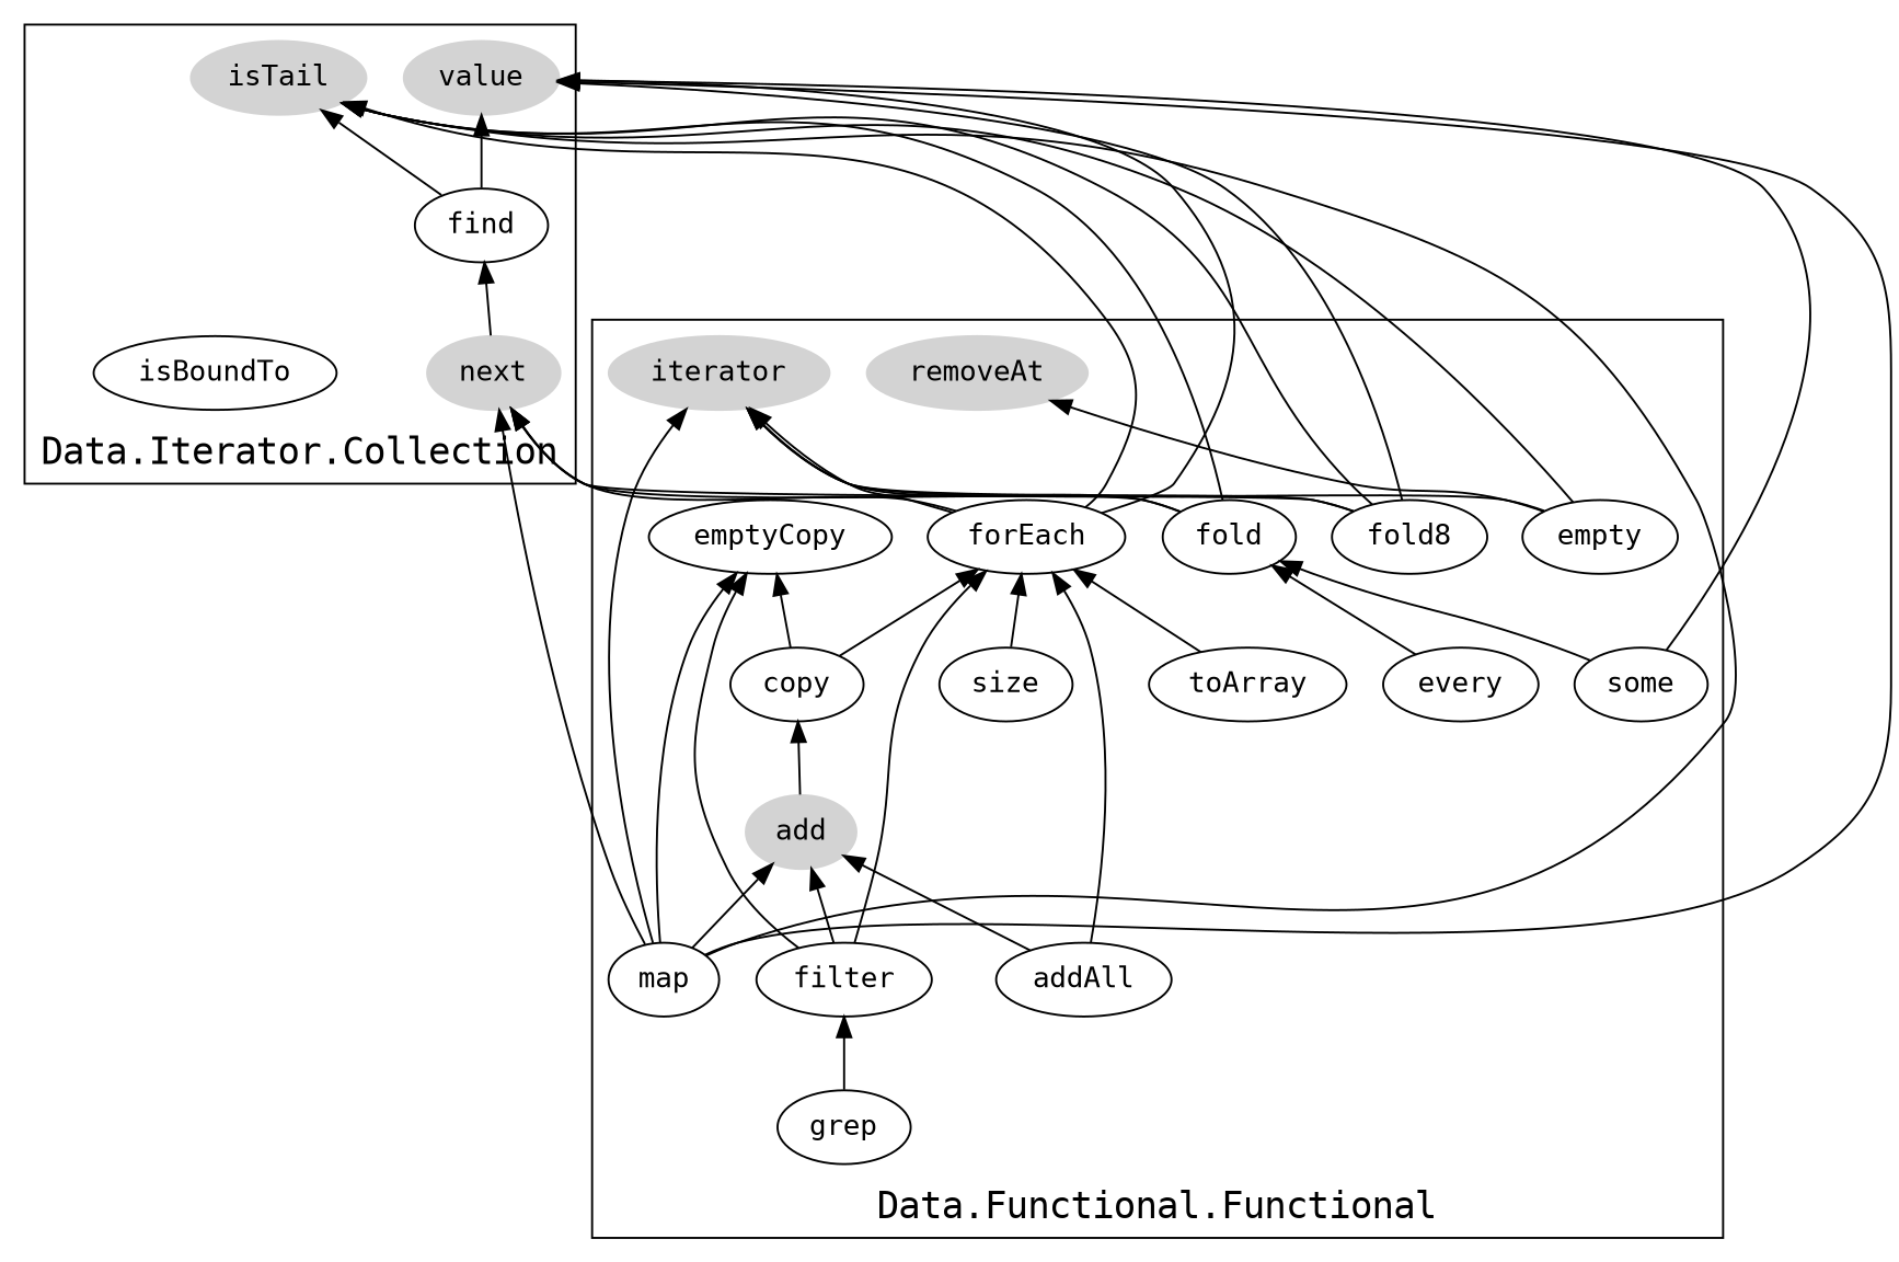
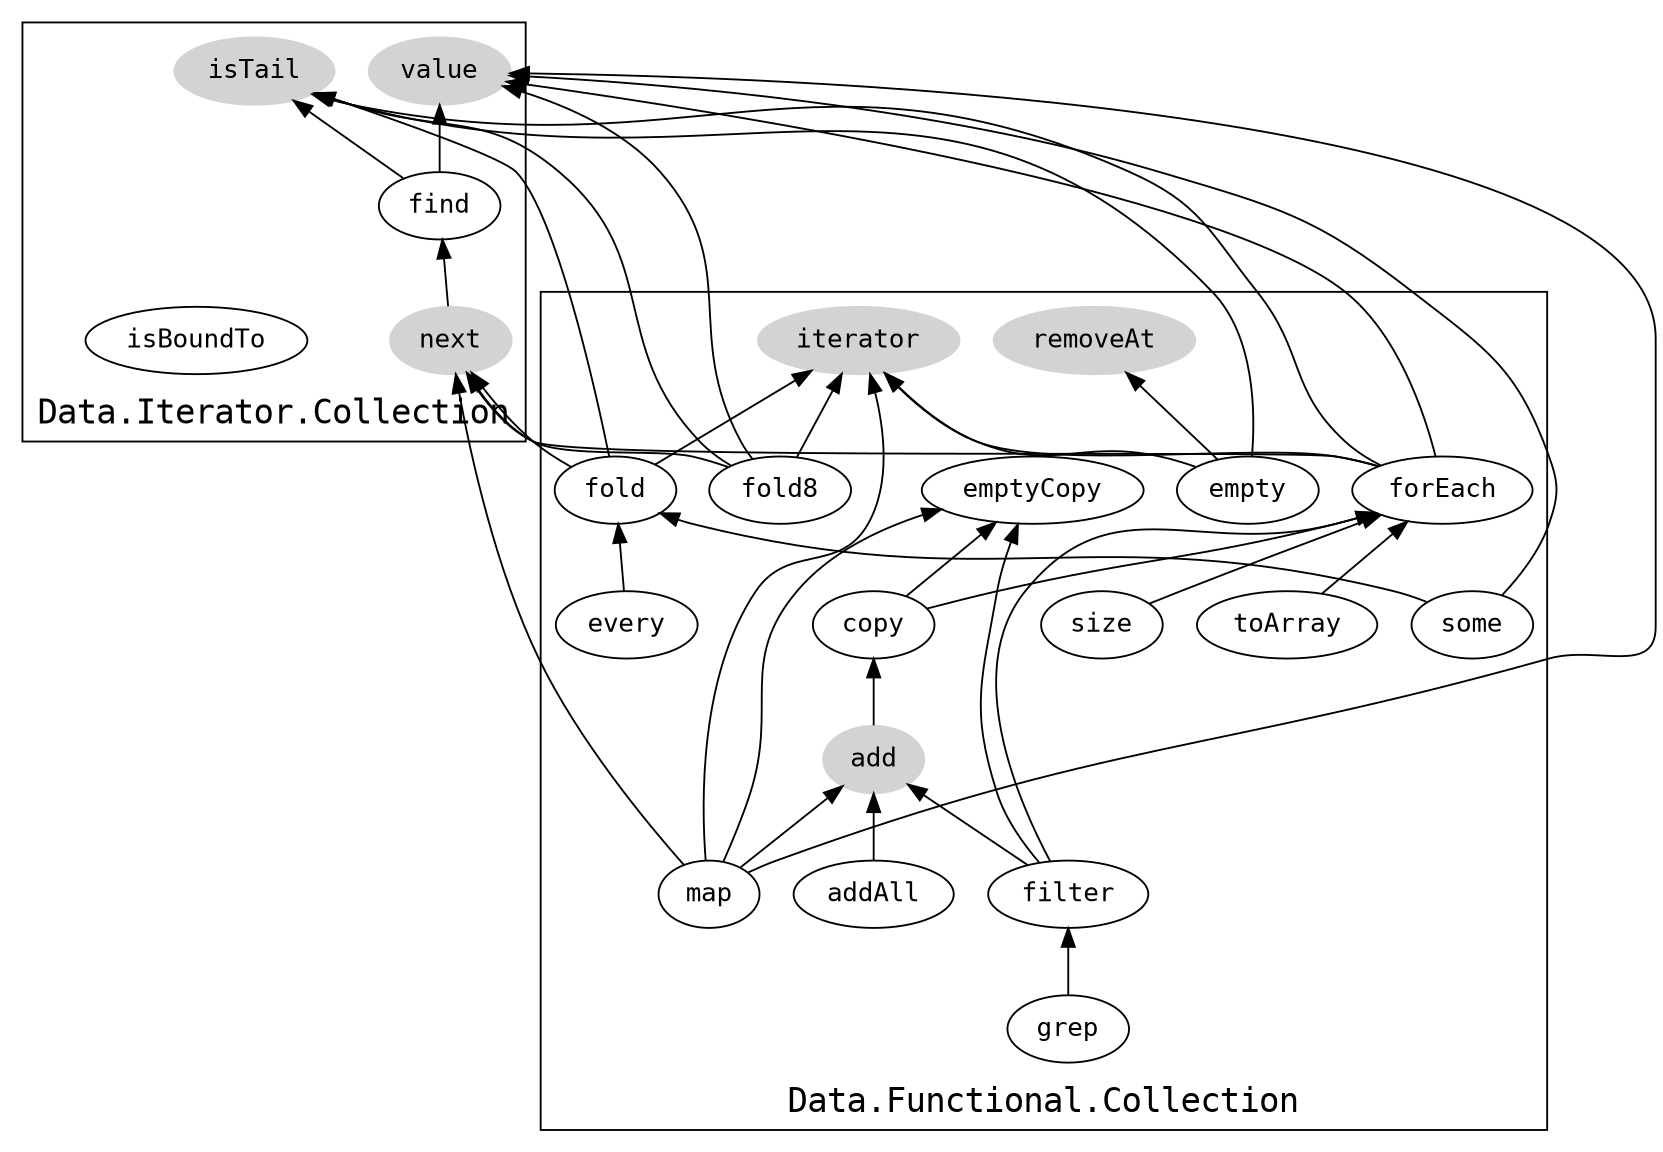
  digraph {
    color=black
    fontname="DejaVu Sans Mono"
    fontsize=18
    rankdir=BT
    node [fontname="DejaVu Sans Mono"]
    edge [fontname="DejaVu Sans Mono"]
    value [color=lightgray style=filled]
    isTail [color=lightgray style=filled]
    next [color=lightgray style=filled]
    isBoundTo
    find
    iterator [color=lightgray style=filled]
    forEach
    fold
    n9 [label=fold8]
    every
    some
    add [color=lightgray style=filled]
    removeAt [color=lightgray style=filled]
    toArray
    addAll
    empty
    size
    copy
    emptyCopy
    filter
    grep
    map
    subgraph cluster_1 {
      label="Data.Iterator.Collection"
      value
      isTail
      next
      isBoundTo
      find
    }
    subgraph cluster_2 {
-     label="Data.Functional.Functional"
+     label="Data.Functional.Collection"
      iterator
      forEach
      fold
      n9
      every
      some
      add
      removeAt
      toArray
      addAll
      empty
      size
      copy
      emptyCopy
      filter
      grep
      map
    }
    next -> find
    find -> value
    find -> isTail
    forEach -> value
    forEach -> isTail
    forEach -> next
    forEach -> iterator
    fold -> isTail
    fold -> next
    fold -> iterator
    n9 -> value
    n9 -> isTail
    n9 -> next
    n9 -> iterator
    every -> fold
    some -> value
    some -> fold
    add -> copy
    toArray -> forEach
-   addAll -> forEach
    addAll -> add
    empty -> isTail
    empty -> iterator
    empty -> removeAt
    size -> forEach
    copy -> forEach
    copy -> emptyCopy
    filter -> forEach
    filter -> add
    filter -> emptyCopy
    grep -> filter
    map -> value
-   map -> isTail
    map -> next
    map -> iterator
    map -> add
    map -> emptyCopy
  }
